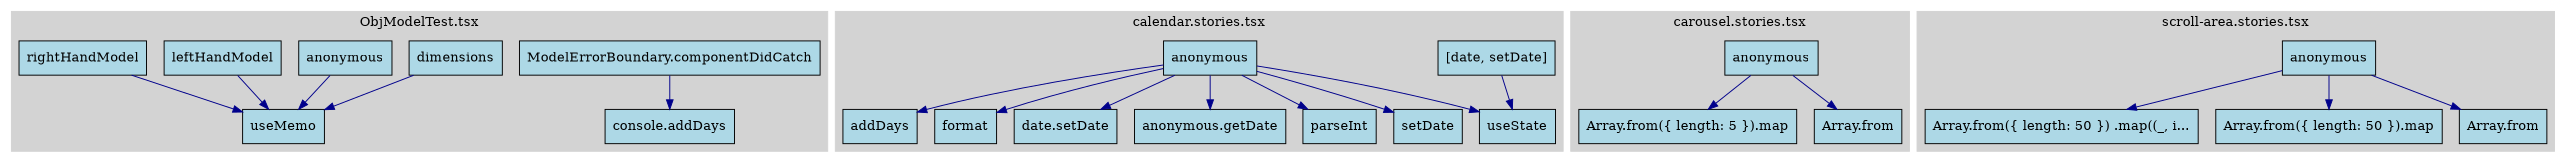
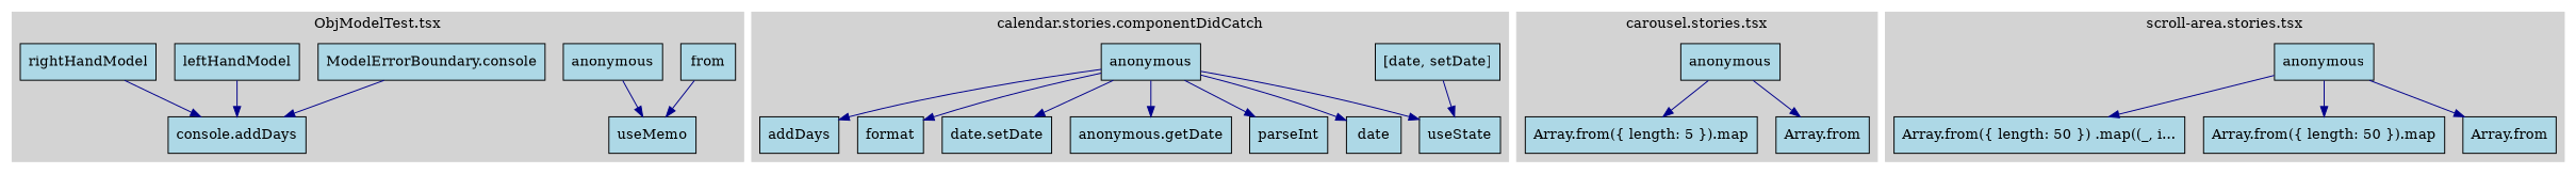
  digraph {
    rankdir=TB
    node [fillcolor=lightblue shape=box style=filled]
    edge [color=darkblue]
-   n1 [label="ModelErrorBoundary.componentDidCatch"]
+   n1 [label="ModelErrorBoundary.console"]
    n2 [label="console.addDays"]
-   n3 [label=dimensions]
+   n3 [label=from]
    n4 [label=useMemo]
    n5 [label=anonymous]
    n6 [label=leftHandModel]
    n7 [label=rightHandModel]
    n8 [label="[date, setDate]"]
    n9 [label=useState]
    n10 [label=anonymous]
    n11 [label=addDays]
    n12 [label=format]
    n13 [label="date.setDate"]
    n14 [label="anonymous.getDate"]
    n15 [label=parseInt]
-   n16 [label=setDate]
+   n16 [label=date]
    n17 [label=anonymous]
    n18 [label="Array.from({ length: 5 }).map"]
    n19 [label="Array.from"]
    n20 [label=anonymous]
    n21 [label="Array.from({ length: 50 }) .map((_, i..."]
    n22 [label="Array.from({ length: 50 }).map"]
    n23 [label="Array.from"]
    subgraph cluster_1 {
      color=lightgrey
      label="ObjModelTest.tsx"
      style=filled
      n1
      n2
      n3
      n4
      n5
      n6
      n7
    }
    subgraph cluster_2 {
      color=lightgrey
      label="accordion.stories.tsx"
      style=filled
    }
    subgraph cluster_3 {
      color=lightgrey
      label="alert.stories.tsx"
      style=filled
    }
    subgraph cluster_4 {
      color=lightgrey
      label="aspect-ratio.stories.tsx"
      style=filled
    }
    subgraph cluster_5 {
      color=lightgrey
      label="avatar.stories.tsx"
      style=filled
    }
    subgraph cluster_6 {
      color=lightgrey
      label="badge.stories.tsx"
      style=filled
    }
    subgraph cluster_7 {
      color=lightgrey
-     label="calendar.stories.tsx"
+     label="calendar.stories.componentDidCatch"
      style=filled
      n8
      n9
      n10
      n11
      n12
      n13
      n14
      n15
      n16
    }
    subgraph cluster_8 {
      color=lightgrey
      label="card.stories.tsx"
      style=filled
    }
    subgraph cluster_9 {
      color=lightgrey
      label="carousel.stories.tsx"
      style=filled
      n17
      n18
      n19
    }
    subgraph cluster_10 {
      color=lightgrey
      label="pagination.stories.tsx"
      style=filled
    }
    subgraph cluster_11 {
      color=lightgrey
      label="checkbox.stories.tsx"
      style=filled
    }
    subgraph cluster_12 {
      color=lightgrey
      label="collapsible.stories.tsx"
      style=filled
    }
    subgraph cluster_13 {
      color=lightgrey
      label="command.stories.tsx"
      style=filled
    }
    subgraph cluster_14 {
      color=lightgrey
      label="menubar.stories.tsx"
      style=filled
    }
    subgraph cluster_15 {
      color=lightgrey
      label="context-menu.stories.tsx"
      style=filled
    }
    subgraph cluster_16 {
      color=lightgrey
      label="drawer.stories.tsx"
      style=filled
    }
    subgraph cluster_17 {
      color=lightgrey
      label="dropdown-menu.stories.tsx"
      style=filled
    }
    subgraph cluster_18 {
      color=lightgrey
      label="hover-card.stories.tsx"
      style=filled
    }
    subgraph cluster_19 {
      color=lightgrey
      label="label.stories.tsx"
      style=filled
    }
    subgraph cluster_20 {
      color=lightgrey
      label="navigation-menu.stories.tsx"
      style=filled
    }
    subgraph cluster_21 {
      color=lightgrey
      label="tooltip.stories.tsx"
      style=filled
    }
    subgraph cluster_22 {
      color=lightgrey
      label="popover.stories.tsx"
      style=filled
    }
    subgraph cluster_23 {
      color=lightgrey
      label="progress.stories.tsx"
      style=filled
    }
    subgraph cluster_24 {
      color=lightgrey
      label="radio-group.stories.tsx"
      style=filled
    }
    subgraph cluster_25 {
      color=lightgrey
      label="resizable.stories.tsx"
      style=filled
    }
    subgraph cluster_26 {
      color=lightgrey
      label="scroll-area.stories.tsx"
      style=filled
      n20
      n21
      n22
      n23
    }
    subgraph cluster_27 {
      color=lightgrey
      label="separator.stories.tsx"
      style=filled
    }
    subgraph cluster_28 {
      color=lightgrey
      label="sheet.stories.tsx"
      style=filled
    }
    subgraph cluster_29 {
      color=lightgrey
      label="skeleton.stories.tsx"
      style=filled
    }
    subgraph cluster_30 {
      color=lightgrey
      label="slider.stories.tsx"
      style=filled
    }
    subgraph cluster_31 {
      color=lightgrey
      label="switch.stories.tsx"
      style=filled
    }
    subgraph cluster_32 {
      color=lightgrey
      label="table.stories.tsx"
      style=filled
    }
    subgraph cluster_33 {
      color=lightgrey
      label="tabs.stories.tsx"
      style=filled
    }
    subgraph cluster_34 {
      color=lightgrey
      label="textarea.stories.tsx"
      style=filled
    }
    subgraph cluster_35 {
      color=lightgrey
      label="toggle.stories.tsx"
      style=filled
    }
    n1 -> n2
    n3 -> n4
    n5 -> n4
-   n6 -> n4
-   n7 -> n4
+   n6 -> n2
+   n7 -> n2
    n8 -> n9
    n10 -> n9
    n10 -> n11
    n10 -> n12
    n10 -> n13
    n10 -> n14
    n10 -> n15
    n10 -> n16
    n17 -> n18
    n17 -> n19
    n20 -> n21
    n20 -> n22
    n20 -> n23
  }
